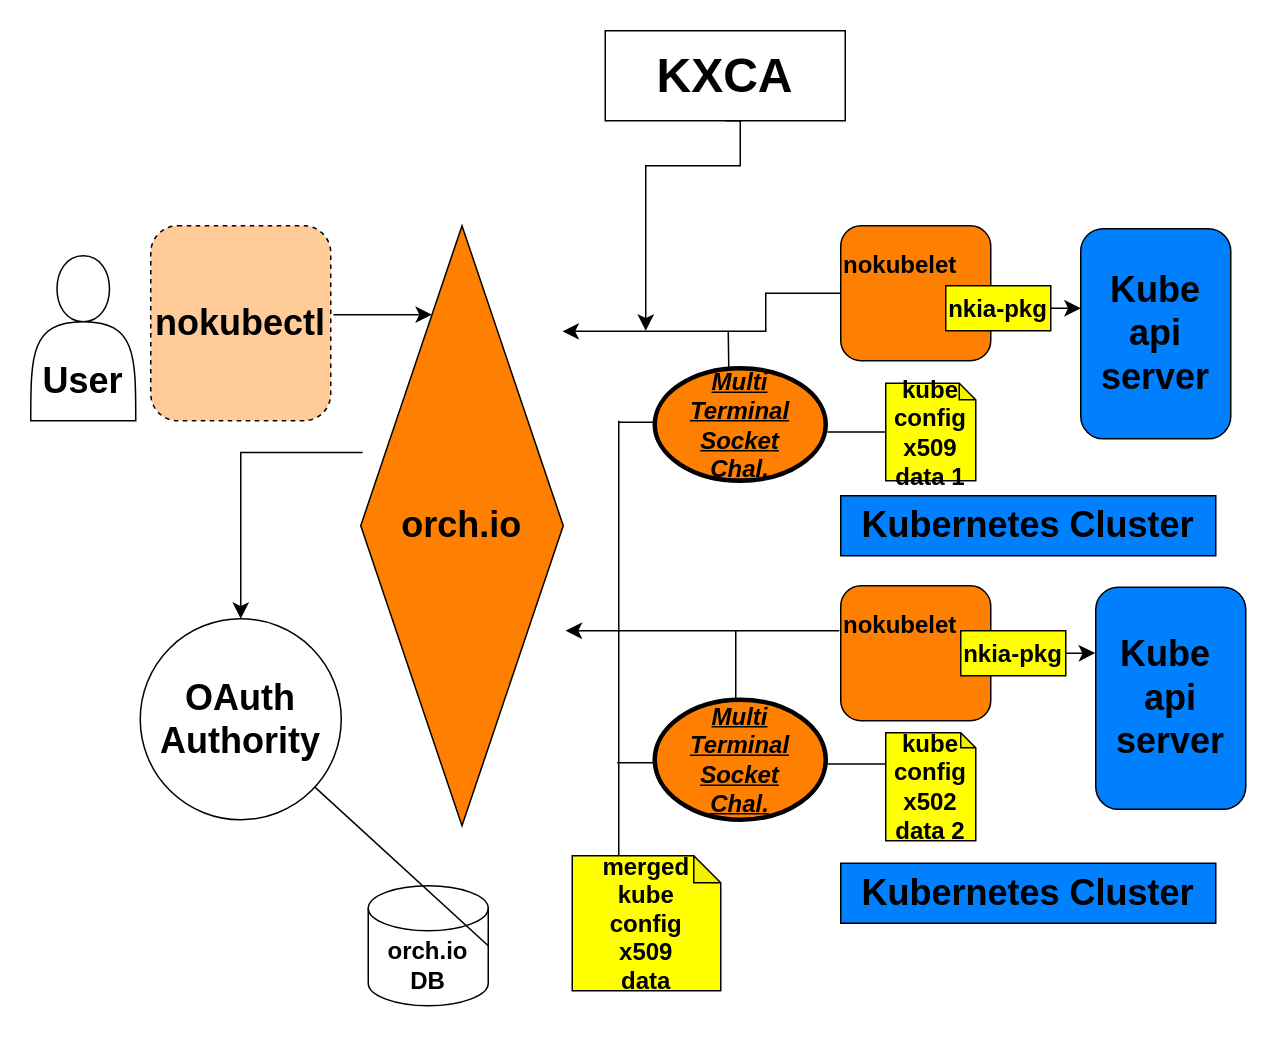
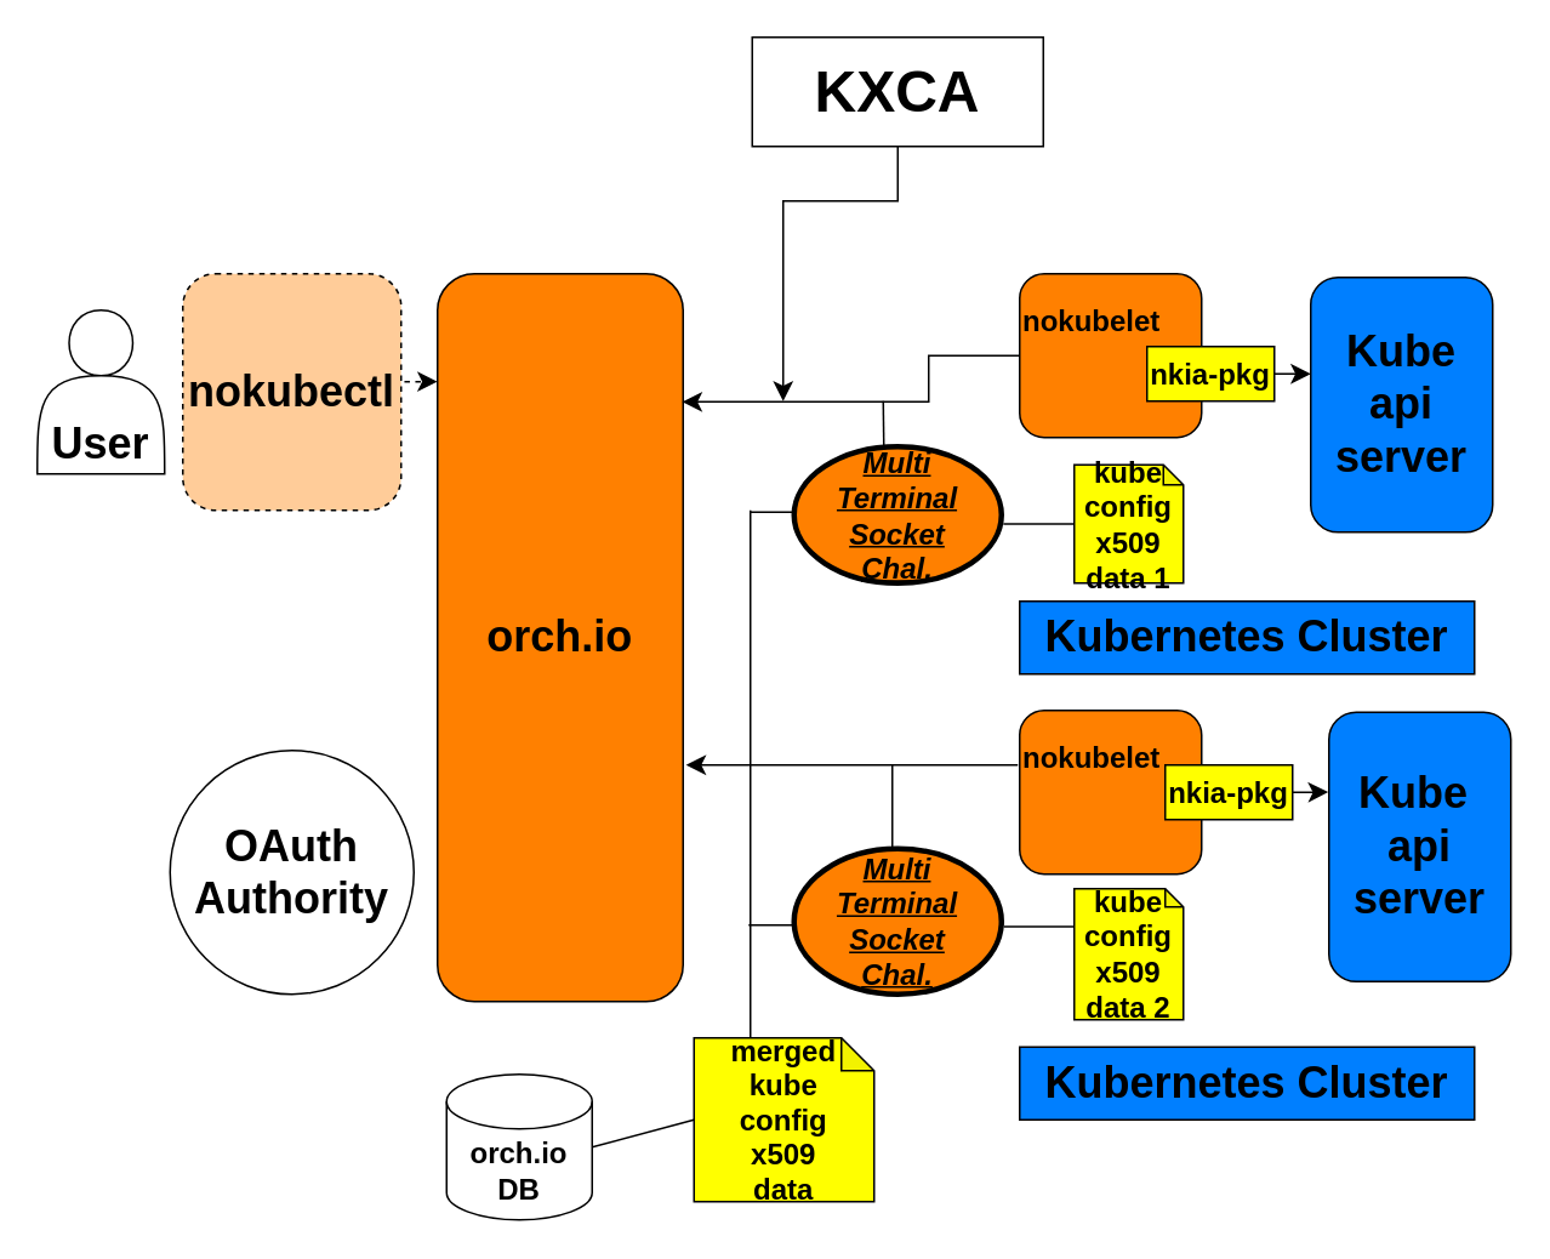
  <mxCell id="0" />
  <mxCell id="1" parent="0" />
- <mxCell id="2" value="&lt;br&gt;&lt;br&gt;User" style="shape=actor;whiteSpace=wrap;html=1;fontStyle=1;fontSize=24;" parent="1" vertex="1"><mxGeometry x="20" y="170" width="70" height="110" as="geometry" /></mxCell>
+ <mxCell id="2" value="&lt;br&gt;&lt;br&gt;User" style="shape=actor;whiteSpace=wrap;html=1;fontStyle=1;fontSize=24;" parent="1" vertex="1"><mxGeometry x="20" y="170" width="70" height="90" as="geometry" /></mxCell>
  <mxCell id="3" value="nokubectl" style="rounded=1;whiteSpace=wrap;html=1;fontStyle=1;fontSize=24;fillColor=#FFCC99;dashed=1;" parent="1" vertex="1"><mxGeometry x="100" y="150" width="120" height="130" as="geometry" /></mxCell>
- <mxCell id="4" value="orch.io" style="rhombus;whiteSpace=wrap;html=1;fontStyle=1;fontSize=24;fillColor=#FF8000;" parent="1" vertex="1"><mxGeometry x="240" y="150" width="135" height="400" as="geometry" /></mxCell>
- <mxCell id="5" value="&lt;div&gt;&lt;span style=&quot;background-color: initial;&quot;&gt;KXCA&lt;/span&gt;&lt;br&gt;&lt;/div&gt;" style="rounded=0;whiteSpace=wrap;html=1;fontStyle=1;fontSize=32;" parent="1" vertex="1"><mxGeometry x="403" y="20" width="160" height="60" as="geometry" /></mxCell>
+ <mxCell id="4" value="orch.io" style="rounded=1;whiteSpace=wrap;html=1;fontStyle=1;fontSize=24;fillColor=#FF8000;" parent="1" vertex="1"><mxGeometry x="240" y="150" width="135" height="400" as="geometry" /></mxCell>
+ <mxCell id="5" value="&lt;div&gt;&lt;span style=&quot;background-color: initial;&quot;&gt;KXCA&lt;/span&gt;&lt;br&gt;&lt;/div&gt;" style="rounded=0;whiteSpace=wrap;html=1;fontStyle=1;fontSize=32;" parent="1" vertex="1"><mxGeometry x="413" y="20" width="160" height="60" as="geometry" /></mxCell>
  <mxCell id="6" value="orch.io DB" style="shape=cylinder3;whiteSpace=wrap;html=1;boundedLbl=1;backgroundOutline=1;size=15;fontStyle=1;fontSize=16;" parent="1" vertex="1"><mxGeometry x="245" y="590" width="80" height="80" as="geometry" /></mxCell>
  <mxCell id="7" value="nokubelet&lt;div&gt;&lt;br&gt;&lt;/div&gt;&lt;div&gt;&lt;br&gt;&lt;/div&gt;" style="rounded=1;whiteSpace=wrap;html=1;fontStyle=1;fontSize=16;align=left;fillColor=#FF8000;" parent="1" vertex="1"><mxGeometry x="560" y="150" width="100" height="90" as="geometry" /></mxCell>
  <mxCell id="8" value="nokubelet&lt;div&gt;&lt;br&gt;&lt;/div&gt;&lt;div&gt;&lt;br&gt;&lt;/div&gt;" style="rounded=1;whiteSpace=wrap;html=1;fontStyle=1;fontSize=16;align=left;fillColor=#FF8000;" parent="1" vertex="1"><mxGeometry x="560" y="390" width="100" height="90" as="geometry" /></mxCell>
  <mxCell id="9" value="Kube&lt;br&gt;api&lt;br&gt;server" style="rounded=1;whiteSpace=wrap;html=1;fontStyle=1;fontSize=24;fillColor=#007FFF;" parent="1" vertex="1"><mxGeometry x="720" y="152" width="100" height="140" as="geometry" /></mxCell>
  <mxCell id="10" value="Kube&amp;nbsp;&lt;br&gt;api&lt;br&gt;server" style="rounded=1;whiteSpace=wrap;html=1;fontStyle=1;fontSize=24;fillColor=#007FFF;" parent="1" vertex="1"><mxGeometry x="730" y="391" width="100" height="148" as="geometry" /></mxCell>
  <mxCell id="11" value="Kubernetes Cluster" style="rounded=0;whiteSpace=wrap;html=1;fontStyle=1;fontSize=24;fillColor=#007FFF;" parent="1" vertex="1"><mxGeometry x="560" y="330" width="250" height="40" as="geometry" /></mxCell>
  <mxCell id="12" value="Kubernetes Cluster" style="rounded=0;whiteSpace=wrap;html=1;fontStyle=1;fontSize=24;fillColor=#007FFF;" parent="1" vertex="1"><mxGeometry x="560" y="575" width="250" height="40" as="geometry" /></mxCell>
  <mxCell id="13" value="nkia-pkg" style="rounded=0;whiteSpace=wrap;html=1;fontStyle=1;fontSize=16;fillColor=#FFFF00;" parent="1" vertex="1"><mxGeometry x="630" y="190" width="70" height="30" as="geometry" /></mxCell>
  <mxCell id="14" value="nkia-pkg" style="rounded=0;whiteSpace=wrap;html=1;fontStyle=1;fontSize=16;fillColor=#FFFF00;" parent="1" vertex="1"><mxGeometry x="640" y="420" width="70" height="30" as="geometry" /></mxCell>
  <mxCell id="15" value="kube&lt;br&gt;config&lt;br&gt;x509&lt;br&gt;data 1" style="shape=note;whiteSpace=wrap;html=1;backgroundOutline=1;darkOpacity=0.05;size=11;fontStyle=1;fontSize=16;fillColor=#FFFF00;" parent="1" vertex="1"><mxGeometry x="590" y="255" width="60" height="65" as="geometry" /></mxCell>
- <mxCell id="16" value="kube&lt;br&gt;config&lt;br&gt;x502&lt;br&gt;data 2" style="shape=note;whiteSpace=wrap;html=1;backgroundOutline=1;darkOpacity=0.05;size=10;fontStyle=1;fontSize=16;fillColor=#FFFF00;" parent="1" vertex="1"><mxGeometry x="590" y="488" width="60" height="72" as="geometry" /></mxCell>
+ <mxCell id="16" value="kube&lt;br&gt;config&lt;br&gt;x509&lt;br&gt;data 2" style="shape=note;whiteSpace=wrap;html=1;backgroundOutline=1;darkOpacity=0.05;size=10;fontStyle=1;fontSize=16;fillColor=#FFFF00;" parent="1" vertex="1"><mxGeometry x="590" y="488" width="60" height="72" as="geometry" /></mxCell>
  <mxCell id="17" value="merged&lt;br&gt;kube&lt;br&gt;config&lt;br&gt;x509&lt;br&gt;data" style="shape=note;whiteSpace=wrap;html=1;backgroundOutline=1;darkOpacity=0.05;size=18;fontStyle=1;fontSize=16;fillColor=#FFFF00;" parent="1" vertex="1"><mxGeometry x="381" y="570" width="99" height="90" as="geometry" /></mxCell>
  <mxCell id="18" value="OAuth&lt;br&gt;Authority" style="ellipse;whiteSpace=wrap;html=1;aspect=fixed;fontStyle=1;fontSize=24;" parent="1" vertex="1"><mxGeometry x="93" y="412" width="134" height="134" as="geometry" /></mxCell>
- <mxCell id="19" value="" style="edgeStyle=segmentEdgeStyle;endArrow=classic;html=1;curved=0;rounded=0;endSize=8;startSize=8;exitX=1.015;exitY=0.456;exitDx=0;exitDy=0;exitPerimeter=0;" parent="1" source="3" target="4" edge="1"><mxGeometry width="50" height="50" relative="1" as="geometry"><mxPoint x="220" y="210" as="sourcePoint" /><mxPoint x="250" y="260" as="targetPoint" /><Array as="points"><mxPoint x="240" y="209" /><mxPoint x="240" y="350" /></Array></mxGeometry></mxCell>
+ <mxCell id="19" value="" style="edgeStyle=segmentEdgeStyle;endArrow=classic;html=1;curved=0;rounded=0;endSize=8;startSize=8;exitX=1.015;exitY=0.456;exitDx=0;exitDy=0;exitPerimeter=0;dashed=1;" parent="1" source="3" target="4" edge="1"><mxGeometry width="50" height="50" relative="1" as="geometry"><mxPoint x="220" y="210" as="sourcePoint" /><mxPoint x="250" y="260" as="targetPoint" /><Array as="points"><mxPoint x="240" y="209" /><mxPoint x="240" y="350" /></Array></mxGeometry></mxCell>
  <mxCell id="20" value="" style="edgeStyle=segmentEdgeStyle;endArrow=classic;html=1;curved=0;rounded=0;endSize=8;startSize=8;exitX=0;exitY=0.5;exitDx=0;exitDy=0;entryX=0.996;entryY=0.176;entryDx=0;entryDy=0;entryPerimeter=0;" parent="1" source="7" target="4" edge="1"><mxGeometry width="50" height="50" relative="1" as="geometry"><mxPoint x="550" y="240" as="sourcePoint" /><mxPoint x="440" y="220" as="targetPoint" /><Array as="points"><mxPoint x="510" y="195" /><mxPoint x="510" y="220" /></Array></mxGeometry></mxCell>
  <mxCell id="21" value="" style="edgeStyle=segmentEdgeStyle;endArrow=classic;html=1;curved=0;rounded=0;endSize=8;startSize=8;entryX=1.012;entryY=0.674;entryDx=0;entryDy=0;entryPerimeter=0;" parent="1" target="4" edge="1"><mxGeometry width="50" height="50" relative="1" as="geometry"><mxPoint x="559" y="420" as="sourcePoint" /><mxPoint x="439" y="420" as="targetPoint" /><Array as="points" /></mxGeometry></mxCell>
  <mxCell id="22" value="" style="edgeStyle=segmentEdgeStyle;endArrow=classic;html=1;curved=0;rounded=0;endSize=8;startSize=8;exitX=1;exitY=0.5;exitDx=0;exitDy=0;" parent="1" source="13" edge="1"><mxGeometry width="50" height="50" relative="1" as="geometry"><mxPoint x="510" y="350" as="sourcePoint" /><mxPoint x="720" y="205" as="targetPoint" /></mxGeometry></mxCell>
  <mxCell id="23" value="" style="edgeStyle=segmentEdgeStyle;endArrow=classic;html=1;curved=0;rounded=0;endSize=8;startSize=8;entryX=-0.004;entryY=0.296;entryDx=0;entryDy=0;entryPerimeter=0;exitX=1;exitY=0.5;exitDx=0;exitDy=0;" parent="1" source="14" target="10" edge="1"><mxGeometry width="50" height="50" relative="1" as="geometry"><mxPoint x="680" y="530" as="sourcePoint" /><mxPoint x="590" y="348" as="targetPoint" /><Array as="points"><mxPoint x="720" y="434" /></Array></mxGeometry></mxCell>
- <mxCell id="24" value="" style="edgeStyle=segmentEdgeStyle;endArrow=classic;html=1;curved=0;rounded=0;endSize=8;startSize=8;exitX=0.009;exitY=0.378;exitDx=0;exitDy=0;exitPerimeter=0;" parent="1" source="4" target="18" edge="1"><mxGeometry width="50" height="50" relative="1" as="geometry"><mxPoint x="191" y="415" as="sourcePoint" /><mxPoint x="170" y="320" as="targetPoint" /><Array as="points"><mxPoint x="160" y="301" /></Array></mxGeometry></mxCell>
  <mxCell id="25" value="Multi&lt;br&gt;Terminal&lt;br&gt;Socket&lt;br&gt;Chal." style="ellipse;whiteSpace=wrap;html=1;fontStyle=7;fontSize=16;fillColor=#FF8000;strokeWidth=3;" parent="1" vertex="1"><mxGeometry x="436" y="245" width="114" height="75" as="geometry" /></mxCell>
  <mxCell id="26" value="Multi&lt;br&gt;Terminal&lt;br&gt;Socket&lt;br&gt;Chal." style="ellipse;whiteSpace=wrap;html=1;fontStyle=7;fontSize=16;fillColor=#FF8000;strokeWidth=3;" parent="1" vertex="1"><mxGeometry x="436" y="466" width="114" height="80" as="geometry" /></mxCell>
  <mxCell id="27" value="" style="endArrow=none;html=1;rounded=0;exitX=0.433;exitY=0.015;exitDx=0;exitDy=0;exitPerimeter=0;" parent="1" source="25" edge="1"><mxGeometry width="50" height="50" relative="1" as="geometry"><mxPoint x="475" y="240" as="sourcePoint" /><mxPoint x="485" y="220" as="targetPoint" /></mxGeometry></mxCell>
  <mxCell id="28" value="" style="endArrow=none;html=1;rounded=0;exitX=0;exitY=0.5;exitDx=0;exitDy=0;exitPerimeter=0;entryX=1.009;entryY=0.567;entryDx=0;entryDy=0;entryPerimeter=0;" parent="1" source="15" target="25" edge="1"><mxGeometry width="50" height="50" relative="1" as="geometry"><mxPoint x="470" y="460" as="sourcePoint" /><mxPoint x="520" y="410" as="targetPoint" /></mxGeometry></mxCell>
  <mxCell id="29" value="" style="endArrow=none;html=1;rounded=0;entryX=1.011;entryY=0.535;entryDx=0;entryDy=0;entryPerimeter=0;exitX=0;exitY=0.289;exitDx=0;exitDy=0;exitPerimeter=0;" parent="1" source="16" target="26" edge="1"><mxGeometry width="50" height="50" relative="1" as="geometry"><mxPoint x="590" y="507" as="sourcePoint" /><mxPoint x="520" y="410" as="targetPoint" /></mxGeometry></mxCell>
  <mxCell id="30" value="" style="endArrow=none;html=1;rounded=0;" parent="1" edge="1"><mxGeometry width="50" height="50" relative="1" as="geometry"><mxPoint x="490" y="467" as="sourcePoint" /><mxPoint x="490" y="420" as="targetPoint" /></mxGeometry></mxCell>
  <mxCell id="31" value="" style="endArrow=none;html=1;rounded=0;exitX=0;exitY=0;exitDx=31;exitDy=0;exitPerimeter=0;" parent="1" source="17" edge="1"><mxGeometry width="50" height="50" relative="1" as="geometry"><mxPoint x="430" y="450" as="sourcePoint" /><mxPoint x="412" y="280" as="targetPoint" /></mxGeometry></mxCell>
  <mxCell id="32" value="" style="endArrow=none;html=1;rounded=0;entryX=0;entryY=0.5;entryDx=0;entryDy=0;" parent="1" edge="1"><mxGeometry width="50" height="50" relative="1" as="geometry"><mxPoint x="412" y="281" as="sourcePoint" /><mxPoint x="437" y="281" as="targetPoint" /></mxGeometry></mxCell>
  <mxCell id="33" value="" style="endArrow=none;html=1;rounded=0;" parent="1" edge="1"><mxGeometry width="50" height="50" relative="1" as="geometry"><mxPoint x="411" y="508" as="sourcePoint" /><mxPoint x="436" y="508" as="targetPoint" /></mxGeometry></mxCell>
- <mxCell id="34" value="" style="endArrow=none;html=1;rounded=0;exitX=1;exitY=0.5;exitDx=0;exitDy=0;exitPerimeter=0;" parent="1" source="6" target="18" edge="1"><mxGeometry width="50" height="50" relative="1" as="geometry"><mxPoint x="380" y="630" as="sourcePoint" /><mxPoint x="430" y="580" as="targetPoint" /></mxGeometry></mxCell>
+ <mxCell id="34" value="" style="endArrow=none;html=1;rounded=0;exitX=1;exitY=0.5;exitDx=0;exitDy=0;exitPerimeter=0;entryX=0;entryY=0.5;entryDx=0;entryDy=0;entryPerimeter=0;" parent="1" source="6" target="17" edge="1"><mxGeometry width="50" height="50" relative="1" as="geometry"><mxPoint x="380" y="630" as="sourcePoint" /><mxPoint x="430" y="580" as="targetPoint" /></mxGeometry></mxCell>
  <mxCell id="35" value="" style="edgeStyle=segmentEdgeStyle;endArrow=classic;html=1;curved=0;rounded=0;endSize=8;startSize=8;exitX=0.5;exitY=1;exitDx=0;exitDy=0;" edge="1" parent="1" source="5"><mxGeometry width="50" height="50" relative="1" as="geometry"><mxPoint x="240" y="60" as="sourcePoint" /><mxPoint x="430" y="220" as="targetPoint" /><Array as="points"><mxPoint x="493" y="110" /><mxPoint x="430" y="110" /></Array></mxGeometry></mxCell>
